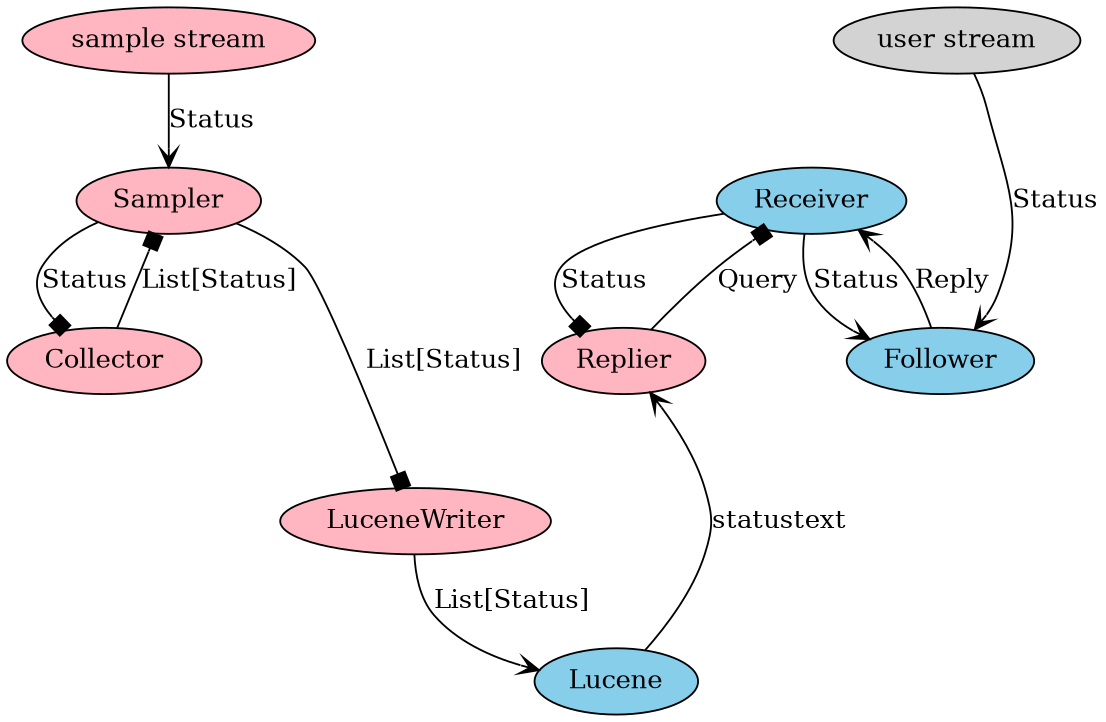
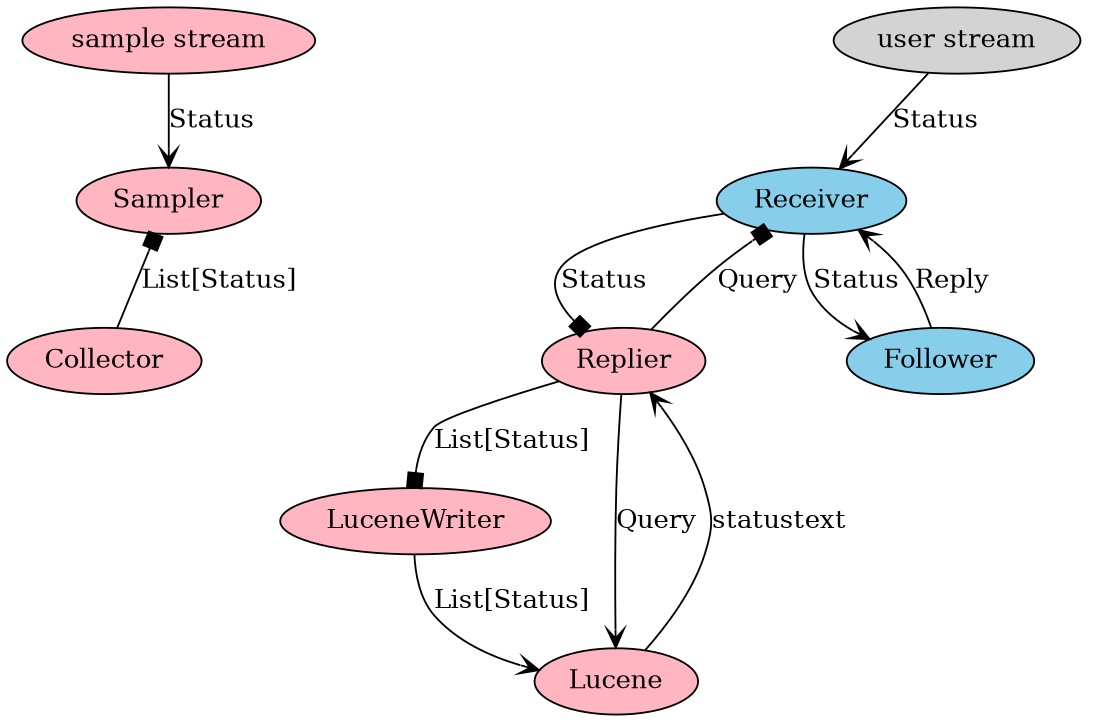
  digraph {
    node [fillcolor=lightpink style=filled]
    edge [arrowhead=vee]
    "sample stream"
    "user stream" [fillcolor=lightgrey]
-   Lucene [fillcolor=skyblue]
+   Lucene
    Sampler
    Receiver [fillcolor=skyblue]
    Replier
    Collector
    LuceneWriter
    Follower [fillcolor=skyblue]
    subgraph sub_1 {
      rank=same
      "sample stream"
      "user stream"
    }
    subgraph sub_2 {
      rank=sink
      Lucene
    }
    "sample stream" -> Sampler [label=Status]
-   "user stream" -> Follower [label=Status]
+   "user stream" -> Receiver [label=Status]
    Lucene -> Replier [label=statustext]
-   Sampler -> Collector [arrowhead=box label=Status]
-   Sampler -> LuceneWriter [arrowhead=box label="List[Status]"]
+   Replier -> LuceneWriter [arrowhead=box label="List[Status]"]
    Receiver -> Replier [arrowhead=box label=Status]
    Receiver -> Follower [label=Status]
+   Replier -> Lucene [label=Query]
    Replier -> Receiver [arrowhead=box label=Query]
    Collector -> Sampler [arrowhead=box label="List[Status]"]
    LuceneWriter -> Lucene [label="List[Status]"]
    Follower -> Receiver [label=Reply]
  }
